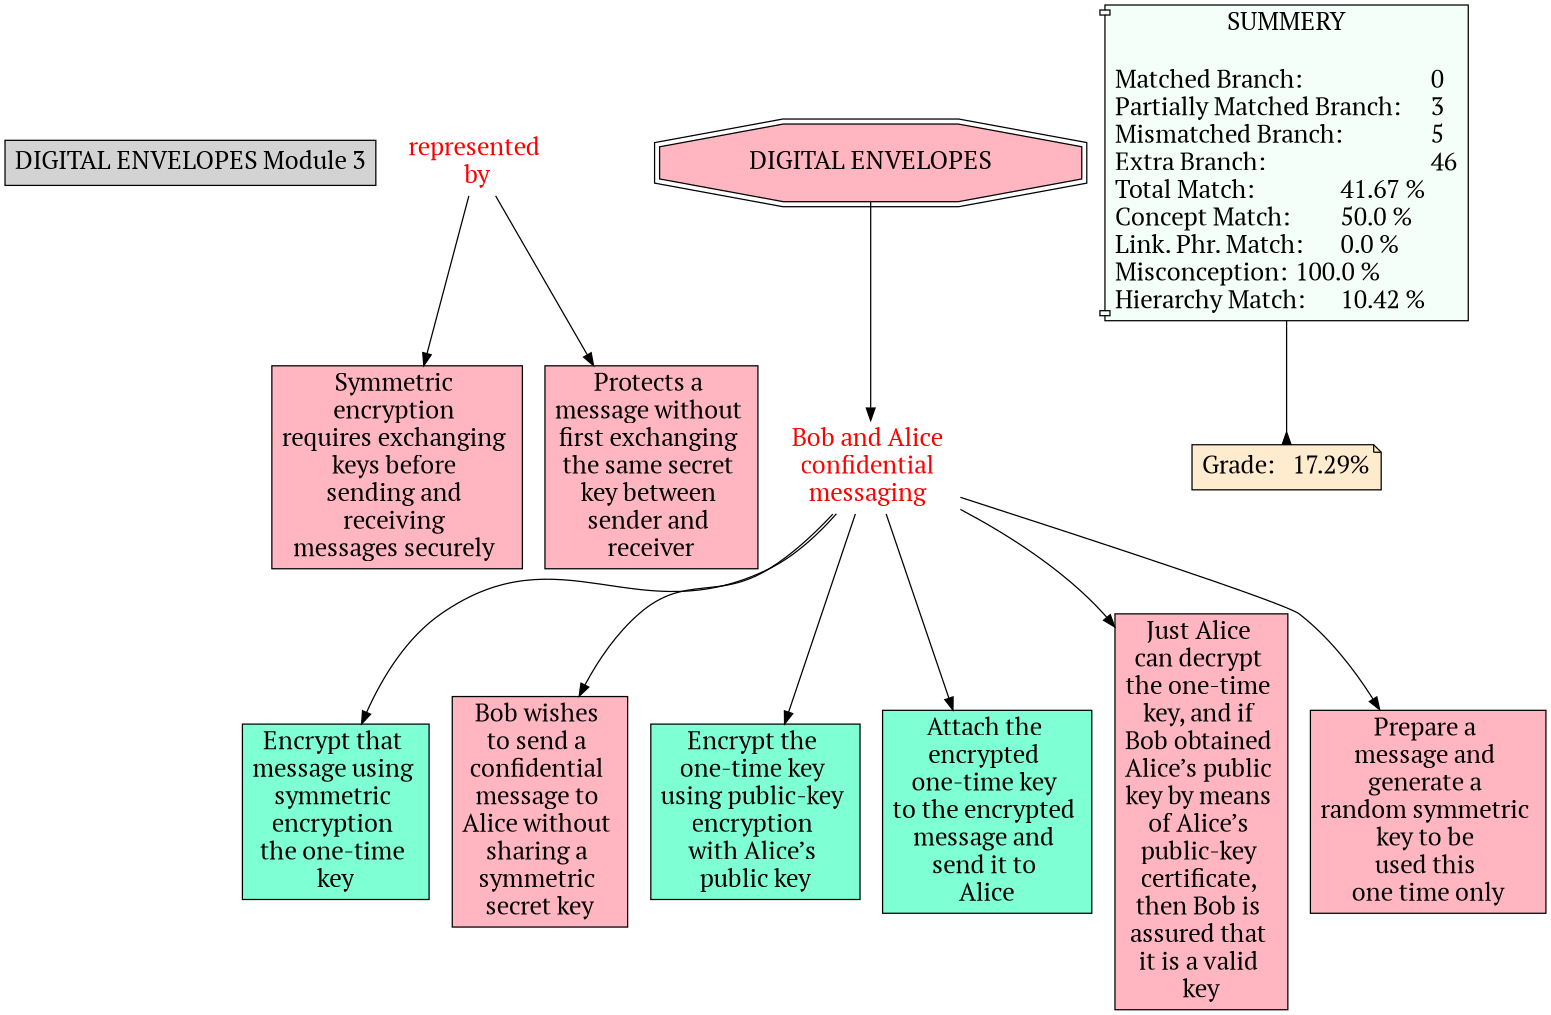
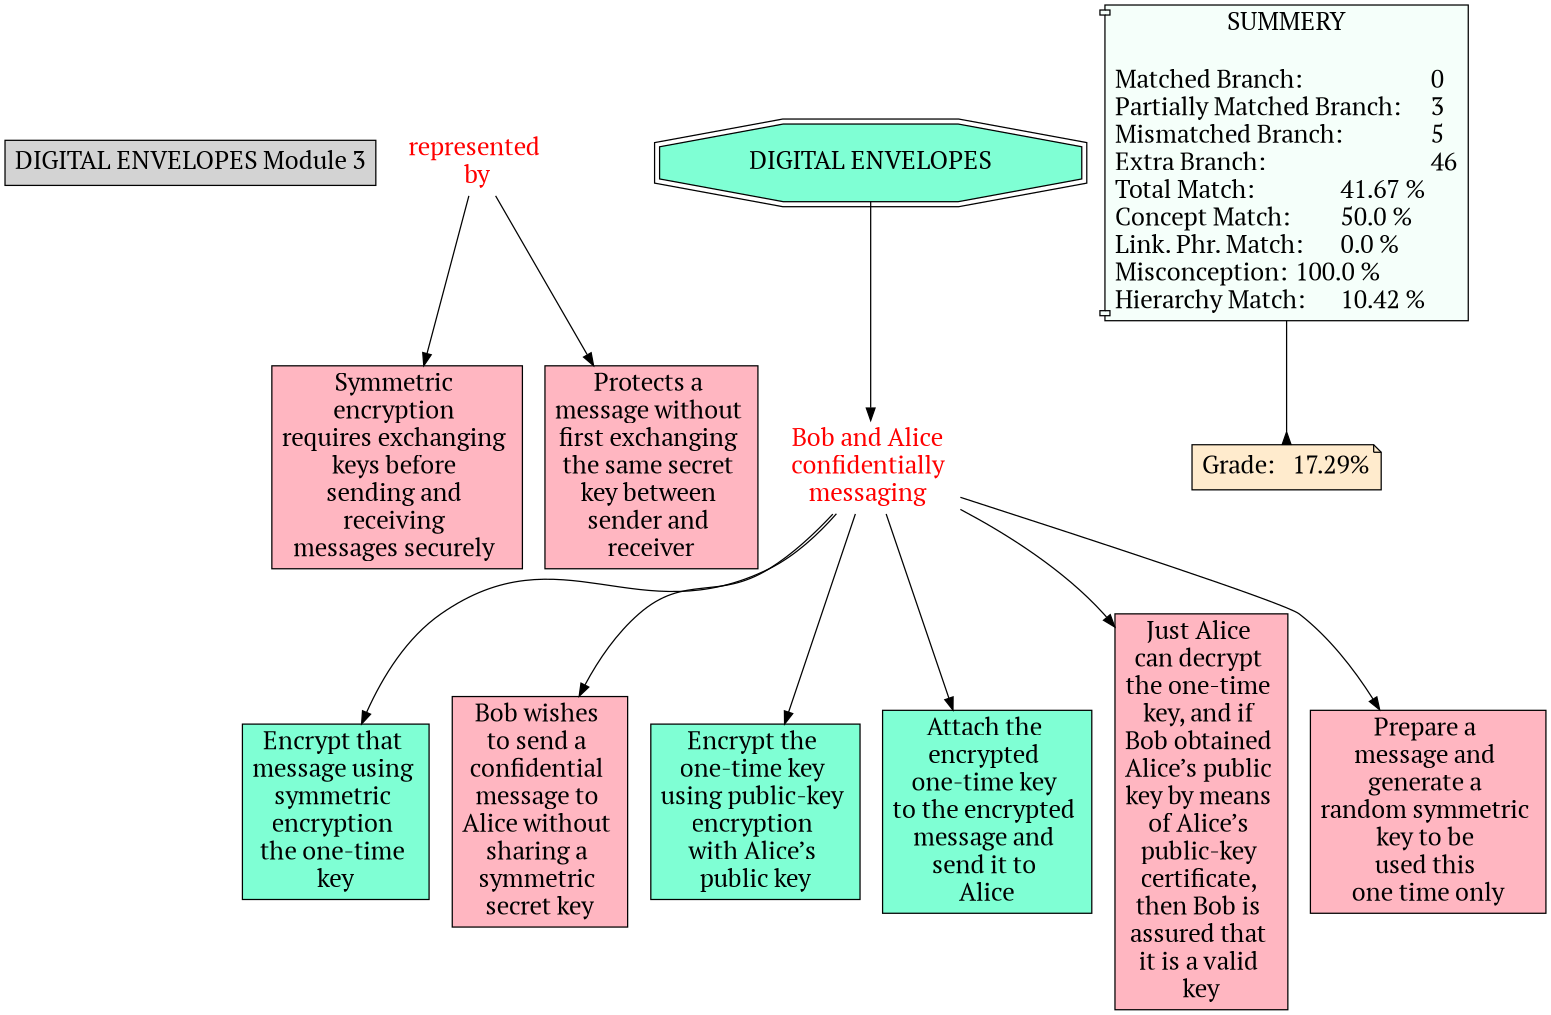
  digraph {
    fontname="PT Serif"
    node [Gsplines=true fontname="PT Serif" fontsize=20 shape=rect style=filled fillcolor="#FFB6C1"]
    edge [constraint=true fontname="PT Serif"]
    n1 [label="DIGITAL ENVELOPES Module 3" fillcolor=""]
    n2 [fontcolor=red label="represented \nby" shape=none style="" fillcolor=""]
    n3 [label="Symmetric \nencryption \nrequires exchanging \nkeys before \nsending and \nreceiving \nmessages securely \n"]
    n4 [label="Protects a \nmessage without \nfirst exchanging \nthe same secret \nkey between \nsender and \nreceiver"]
-   n5 [fontcolor=red label="Bob and Alice \nconfidential \nmessaging \n" shape=none style="" fillcolor=""]
+   n5 [fontcolor=red label="Bob and Alice \nconfidentially \nmessaging \n" shape=none style="" fillcolor=""]
    n6 [fillcolor=aquamarine label="Encrypt that \nmessage using \nsymmetric \nencryption \nthe one-time \nkey"]
    n7 [label="Bob wishes \nto send a \nconfidential \nmessage to \nAlice without \nsharing a \nsymmetric \nsecret key\n"]
    n8 [fillcolor=aquamarine label="Encrypt the \none-time key \nusing public-key \nencryption \nwith Alice’s \npublic key\n"]
    n9 [fillcolor=aquamarine label="Attach the \nencrypted \none-time key \nto the encrypted \nmessage and \nsend it to \nAlice"]
    n10 [label="Just Alice \ncan decrypt \nthe one-time \nkey, and if \nBob obtained \nAlice’s public \nkey by means \nof Alice’s \npublic-key \ncertificate, \nthen Bob is \nassured that \nit is a valid \nkey"]
    n11 [label="Prepare a \nmessage and \ngenerate a \nrandom symmetric \nkey to be \nused this \none time only\n"]
-   n12 [label="DIGITAL ENVELOPES\n" shape=doubleoctagon]
+   n12 [fillcolor=aquamarine label="DIGITAL ENVELOPES\n" shape=doubleoctagon]
    n13 [fillcolor="#F5FFFA" label="SUMMERY\n\nMatched Branch:			0\lPartially Matched Branch:	3\lMismatched Branch:		5\lExtra Branch:				46\lTotal Match:		41.67 %\lConcept Match:	50.0 %\lLink. Phr. Match:	0.0 %\lMisconception:	100.0 %\lHierarchy Match:	10.42 %\l" shape=component]
    n14 [fillcolor="#FFEBCD" label="Grade:	17.29%" shape=note]
    n2 -> n3
    n2 -> n4
    n5 -> n6
    n5 -> n7
    n5 -> n8
    n5 -> n9
    n5 -> n10
    n5 -> n11
    n12 -> n5
    n13 -> n14 [arrowhead=inv color=black]
  }
